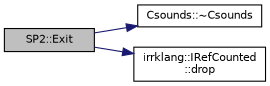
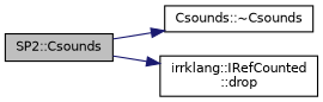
  digraph {
    rankdir=LR
    node [color=black fontname=Helvetica fontsize=10 shape=record]
    edge [color=midnightblue fontname=Helvetica fontsize=10 labelfontname=Helvetica labelfontsize=10 style=solid]
-   n1 [fillcolor=grey75 fontcolor=black height=0.2 label="SP2::Exit" style=filled width=0.4]
+   n1 [fillcolor=grey75 fontcolor=black height=0.2 label="SP2::Csounds" style=filled width=0.4]
    n2 [height=0.2 label="Csounds::~Csounds" width=0.4]
    n3 [height=0.2 label="irrklang::IRefCounted\l::drop" width=0.4]
    n1 -> n2
    n1 -> n3
  }
